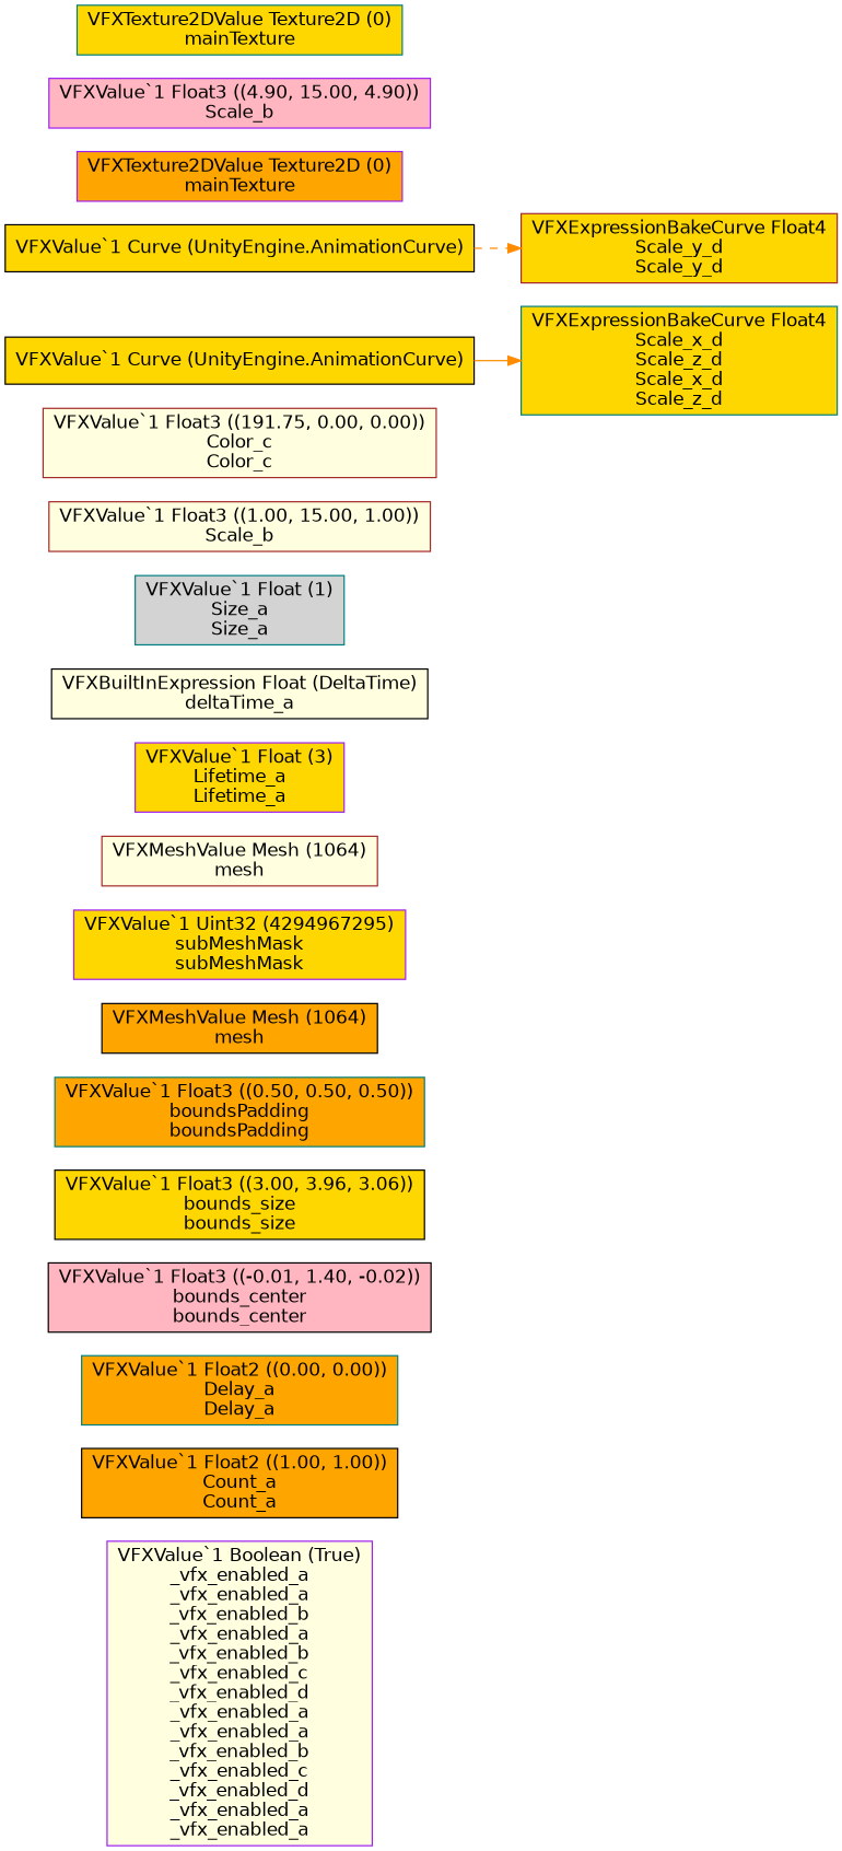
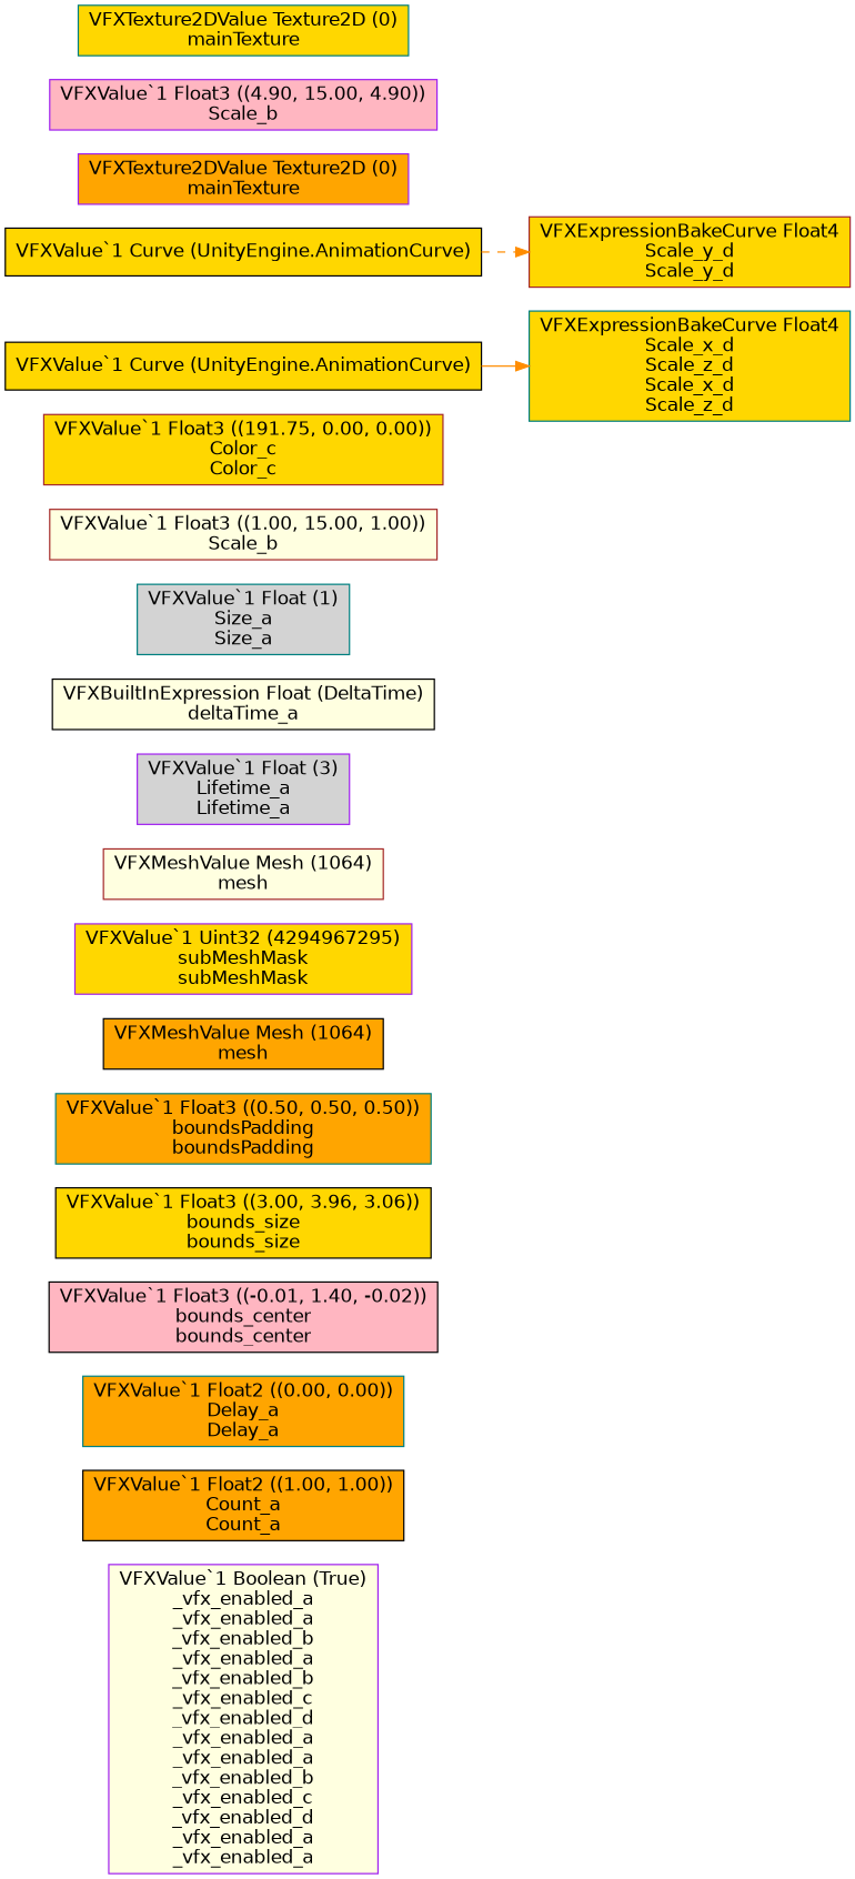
  digraph {
    fontname="DejaVu Sans"
    rankdir=LR
    node [color=black fillcolor=gold fontname="DejaVu Sans" shape=box style=filled]
    edge [color=darkorange fontname="DejaVu Sans"]
    n1 [color=purple fillcolor=lightyellow label="VFXValue`1 Boolean (True)\n_vfx_enabled_a\n_vfx_enabled_a\n_vfx_enabled_b\n_vfx_enabled_a\n_vfx_enabled_b\n_vfx_enabled_c\n_vfx_enabled_d\n_vfx_enabled_a\n_vfx_enabled_a\n_vfx_enabled_b\n_vfx_enabled_c\n_vfx_enabled_d\n_vfx_enabled_a\n_vfx_enabled_a"]
    n2 [fillcolor=orange label="VFXValue`1 Float2 ((1.00, 1.00))\nCount_a\nCount_a"]
    n3 [color=teal fillcolor=orange label="VFXValue`1 Float2 ((0.00, 0.00))\nDelay_a\nDelay_a"]
    n4 [fillcolor=lightpink label="VFXValue`1 Float3 ((-0.01, 1.40, -0.02))\nbounds_center\nbounds_center"]
    n5 [label="VFXValue`1 Float3 ((3.00, 3.96, 3.06))\nbounds_size\nbounds_size"]
    n6 [color=teal fillcolor=orange label="VFXValue`1 Float3 ((0.50, 0.50, 0.50))\nboundsPadding\nboundsPadding"]
    n7 [fillcolor=orange label="VFXMeshValue Mesh (1064)\nmesh"]
    n8 [color=purple label="VFXValue`1 Uint32 (4294967295)\nsubMeshMask\nsubMeshMask"]
    n9 [color=brown fillcolor=lightyellow label="VFXMeshValue Mesh (1064)\nmesh"]
-   n10 [color=purple label="VFXValue`1 Float (3)\nLifetime_a\nLifetime_a"]
+   n10 [color=purple fillcolor=lightgrey label="VFXValue`1 Float (3)\nLifetime_a\nLifetime_a"]
    n11 [fillcolor=lightyellow label="VFXBuiltInExpression Float (DeltaTime)\ndeltaTime_a"]
    n12 [color=teal fillcolor=lightgrey label="VFXValue`1 Float (1)\nSize_a\nSize_a"]
    n13 [color=brown fillcolor=lightyellow label="VFXValue`1 Float3 ((1.00, 15.00, 1.00))\nScale_b"]
-   n14 [color=brown fillcolor=lightyellow label="VFXValue`1 Float3 ((191.75, 0.00, 0.00))\nColor_c\nColor_c"]
+   n14 [color=brown label="VFXValue`1 Float3 ((191.75, 0.00, 0.00))\nColor_c\nColor_c"]
    n15 [color=teal label="VFXExpressionBakeCurve Float4\nScale_x_d\nScale_z_d\nScale_x_d\nScale_z_d"]
    n16 [label="VFXValue`1 Curve (UnityEngine.AnimationCurve)"]
    n17 [color=brown label="VFXExpressionBakeCurve Float4\nScale_y_d\nScale_y_d"]
    n18 [label="VFXValue`1 Curve (UnityEngine.AnimationCurve)"]
    n19 [color=purple fillcolor=orange label="VFXTexture2DValue Texture2D (0)\nmainTexture"]
    n20 [color=purple fillcolor=lightpink label="VFXValue`1 Float3 ((4.90, 15.00, 4.90))\nScale_b"]
    n21 [color=teal label="VFXTexture2DValue Texture2D (0)\nmainTexture"]
    n16 -> n15 [style=solid]
    n18 -> n17 [style=dashed]
  }
